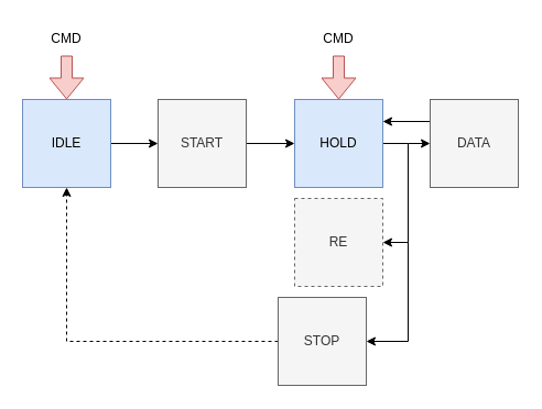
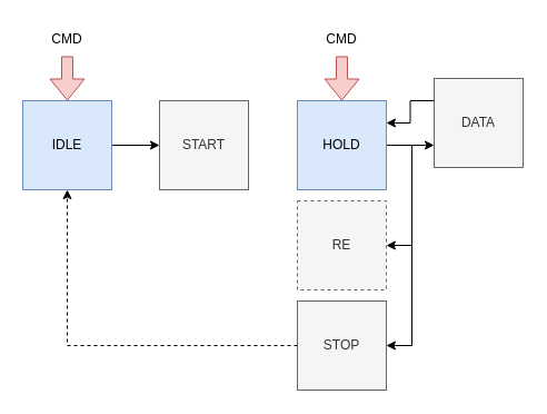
  <mxCell id="0" />
  <mxCell id="1" parent="0" />
  <mxCell id="2" value="" style="edgeStyle=orthogonalEdgeStyle;rounded=0;orthogonalLoop=1;jettySize=auto;html=1;" parent="1" source="3" target="5" edge="1"><mxGeometry relative="1" as="geometry" /></mxCell>
  <mxCell id="3" value="IDLE" style="whiteSpace=wrap;html=1;aspect=fixed;fillColor=#dae8fc;strokeColor=#6c8ebf;" parent="1" vertex="1"><mxGeometry x="20" y="90" width="80" height="80" as="geometry" /></mxCell>
- <mxCell id="4" value="" style="edgeStyle=orthogonalEdgeStyle;rounded=0;orthogonalLoop=1;jettySize=auto;html=1;" parent="1" source="5" target="7" edge="1"><mxGeometry relative="1" as="geometry" /></mxCell>
  <mxCell id="5" value="START" style="whiteSpace=wrap;html=1;aspect=fixed;fillColor=#f5f5f5;strokeColor=#666666;fontColor=#333333;" parent="1" vertex="1"><mxGeometry x="143" y="90" width="80" height="80" as="geometry" /></mxCell>
  <mxCell id="6" value="" style="edgeStyle=orthogonalEdgeStyle;rounded=0;orthogonalLoop=1;jettySize=auto;html=1;" parent="1" source="7" target="9" edge="1"><mxGeometry relative="1" as="geometry"><Array as="points"><mxPoint x="370" y="130" /><mxPoint x="380" y="130" /></Array></mxGeometry></mxCell>
  <mxCell id="7" value="HOLD" style="whiteSpace=wrap;html=1;aspect=fixed;fillColor=#dae8fc;strokeColor=#6c8ebf;" parent="1" vertex="1"><mxGeometry x="267" y="90" width="80" height="80" as="geometry" /></mxCell>
  <mxCell id="8" style="edgeStyle=orthogonalEdgeStyle;rounded=0;orthogonalLoop=1;jettySize=auto;html=1;exitX=0;exitY=0.25;exitDx=0;exitDy=0;entryX=1;entryY=0.25;entryDx=0;entryDy=0;" edge="1" parent="1" source="9" target="7"><mxGeometry relative="1" as="geometry" /></mxCell>
- <mxCell id="9" value="DATA" style="whiteSpace=wrap;html=1;aspect=fixed;fillColor=#f5f5f5;strokeColor=#666666;fontColor=#333333;" parent="1" vertex="1"><mxGeometry x="390" y="90" width="80" height="80" as="geometry" /></mxCell>
+ <mxCell id="9" value="DATA" style="whiteSpace=wrap;html=1;aspect=fixed;fillColor=#f5f5f5;strokeColor=#666666;fontColor=#333333;" parent="1" vertex="1"><mxGeometry x="390" y="70" width="80" height="80" as="geometry" /></mxCell>
  <mxCell id="10" style="edgeStyle=orthogonalEdgeStyle;rounded=0;orthogonalLoop=1;jettySize=auto;html=1;entryX=0.5;entryY=1;entryDx=0;entryDy=0;dashed=1;" parent="1" source="12" target="3" edge="1"><mxGeometry relative="1" as="geometry" /></mxCell>
  <mxCell id="11" style="edgeStyle=orthogonalEdgeStyle;rounded=0;orthogonalLoop=1;jettySize=auto;html=1;" parent="1" target="12" edge="1"><mxGeometry relative="1" as="geometry"><mxPoint x="370" y="220" as="sourcePoint" /><Array as="points"><mxPoint x="370" y="310" /></Array></mxGeometry></mxCell>
- <mxCell id="12" value="STOP" style="whiteSpace=wrap;html=1;aspect=fixed;fillColor=#f5f5f5;strokeColor=#666666;fontColor=#333333;" parent="1" vertex="1"><mxGeometry x="252" y="270" width="80" height="80" as="geometry" /></mxCell>
+ <mxCell id="12" value="STOP" style="whiteSpace=wrap;html=1;aspect=fixed;fillColor=#f5f5f5;strokeColor=#666666;fontColor=#333333;" parent="1" vertex="1"><mxGeometry x="267" y="270" width="80" height="80" as="geometry" /></mxCell>
  <mxCell id="13" value="" style="shape=flexArrow;endArrow=classic;html=1;rounded=0;fillColor=#f8cecc;strokeColor=#b85450;" parent="1" edge="1"><mxGeometry width="50" height="50" relative="1" as="geometry"><mxPoint x="60" y="50" as="sourcePoint" /><mxPoint x="60" y="90" as="targetPoint" /></mxGeometry></mxCell>
  <mxCell id="14" value="CMD" style="text;html=1;align=center;verticalAlign=middle;whiteSpace=wrap;rounded=0;" parent="1" vertex="1"><mxGeometry x="30" y="20" width="60" height="30" as="geometry" /></mxCell>
  <mxCell id="15" value="" style="shape=flexArrow;endArrow=classic;html=1;rounded=0;fillColor=#f8cecc;strokeColor=#b85450;" parent="1" edge="1"><mxGeometry width="50" height="50" relative="1" as="geometry"><mxPoint x="307" y="50" as="sourcePoint" /><mxPoint x="307" y="90" as="targetPoint" /></mxGeometry></mxCell>
  <mxCell id="16" value="CMD" style="text;html=1;align=center;verticalAlign=middle;whiteSpace=wrap;rounded=0;" parent="1" vertex="1"><mxGeometry x="277" y="20" width="60" height="30" as="geometry" /></mxCell>
  <mxCell id="17" style="edgeStyle=orthogonalEdgeStyle;rounded=0;orthogonalLoop=1;jettySize=auto;html=1;" parent="1" target="18" edge="1"><mxGeometry relative="1" as="geometry"><mxPoint x="370" y="130" as="sourcePoint" /><Array as="points"><mxPoint x="370" y="220" /></Array></mxGeometry></mxCell>
  <mxCell id="18" value="RE" style="whiteSpace=wrap;html=1;aspect=fixed;fillColor=#f5f5f5;strokeColor=#666666;fontColor=#333333;dashed=1;" parent="1" vertex="1"><mxGeometry x="267" y="180" width="80" height="80" as="geometry" /></mxCell>
